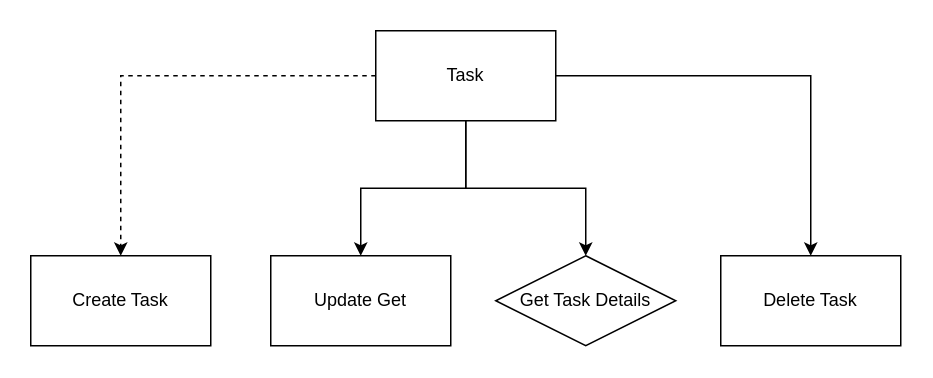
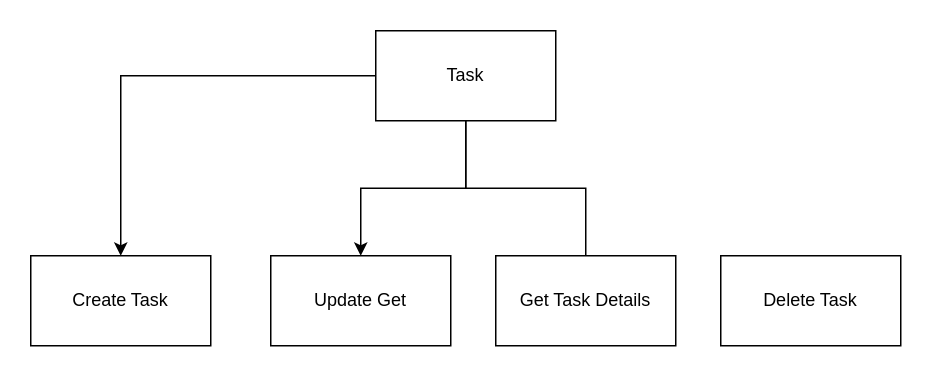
  <mxCell id="0" />
  <mxCell id="1" parent="0" />
- <mxCell id="2" style="edgeStyle=orthogonalEdgeStyle;rounded=0;orthogonalLoop=1;jettySize=auto;html=1;entryX=0.5;entryY=0;entryDx=0;entryDy=0;dashed=1;" edge="1" parent="1" source="6" target="7"><mxGeometry relative="1" as="geometry" /></mxCell>
+ <mxCell id="2" style="edgeStyle=orthogonalEdgeStyle;rounded=0;orthogonalLoop=1;jettySize=auto;html=1;entryX=0.5;entryY=0;entryDx=0;entryDy=0;" edge="1" parent="1" source="6" target="7"><mxGeometry relative="1" as="geometry" /></mxCell>
  <mxCell id="3" style="edgeStyle=orthogonalEdgeStyle;rounded=0;orthogonalLoop=1;jettySize=auto;html=1;entryX=0.5;entryY=0;entryDx=0;entryDy=0;" edge="1" parent="1" source="6" target="8"><mxGeometry relative="1" as="geometry" /></mxCell>
- <mxCell id="4" style="edgeStyle=orthogonalEdgeStyle;rounded=0;orthogonalLoop=1;jettySize=auto;html=1;entryX=0.5;entryY=0;entryDx=0;entryDy=0;" edge="1" parent="1" source="6" target="9"><mxGeometry relative="1" as="geometry" /></mxCell>
- <mxCell id="5" style="edgeStyle=orthogonalEdgeStyle;rounded=0;orthogonalLoop=1;jettySize=auto;html=1;entryX=0.5;entryY=0;entryDx=0;entryDy=0;" edge="1" parent="1" source="6" target="10"><mxGeometry relative="1" as="geometry" /></mxCell>
+ <mxCell id="4" style="edgeStyle=orthogonalEdgeStyle;rounded=0;orthogonalLoop=1;jettySize=auto;html=1;entryX=0.5;entryY=0;entryDx=0;entryDy=0;endArrow=none;" edge="1" parent="1" source="6" target="9"><mxGeometry relative="1" as="geometry" /></mxCell>
  <mxCell id="6" value="Task" style="rounded=0;whiteSpace=wrap;html=1;" vertex="1" parent="1"><mxGeometry x="250" y="20" width="120" height="60" as="geometry" /></mxCell>
  <mxCell id="7" value="Create Task" style="rounded=0;whiteSpace=wrap;html=1;" vertex="1" parent="1"><mxGeometry x="20" y="170" width="120" height="60" as="geometry" /></mxCell>
  <mxCell id="8" value="Update Get" style="rounded=0;whiteSpace=wrap;html=1;" vertex="1" parent="1"><mxGeometry x="180" y="170" width="120" height="60" as="geometry" /></mxCell>
- <mxCell id="9" value="Get Task Details" style="rhombus;whiteSpace=wrap;html=1;" vertex="1" parent="1"><mxGeometry x="330" y="170" width="120" height="60" as="geometry" /></mxCell>
+ <mxCell id="9" value="Get Task Details" style="rounded=0;whiteSpace=wrap;html=1;" vertex="1" parent="1"><mxGeometry x="330" y="170" width="120" height="60" as="geometry" /></mxCell>
  <mxCell id="10" value="Delete Task" style="rounded=0;whiteSpace=wrap;html=1;" vertex="1" parent="1"><mxGeometry x="480" y="170" width="120" height="60" as="geometry" /></mxCell>
